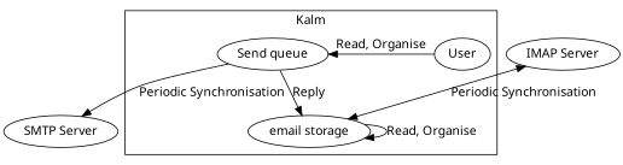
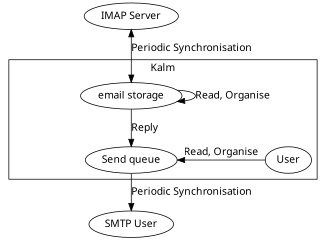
  digraph {
    fontname="Noto Sans"
    node [fontname="Noto Sans"]
    edge [fontname="Noto Sans"]
    n1 [label="Send queue"]
    n2 [label=User]
    rank [style=invis]
    n4 [label="email storage"]
-   n5 [label="SMTP Server"]
+   n5 [label="SMTP User"]
    n6 [label="IMAP Server"]
    subgraph cluster_1 {
      label=Kalm
      n4
      subgraph sub_2 {
        label=Kalm
        rank=same
        rankdir=LR
        n1
        n2
        rank
      }
    }
    n1 -> n2 [style=invis]
    n1 -> n5 [label="Periodic Synchronisation"]
    n2 -> n1 [label="Read, Organise"]
    rank -> n1 [style=invis]
-   n1 -> n4 [label=Reply]
+   n4 -> n1 [label=Reply]
    n4 -> n4 [label="Read, Organise"]
    n6 -> n4 [dir=both label="Periodic Synchronisation"]
  }
